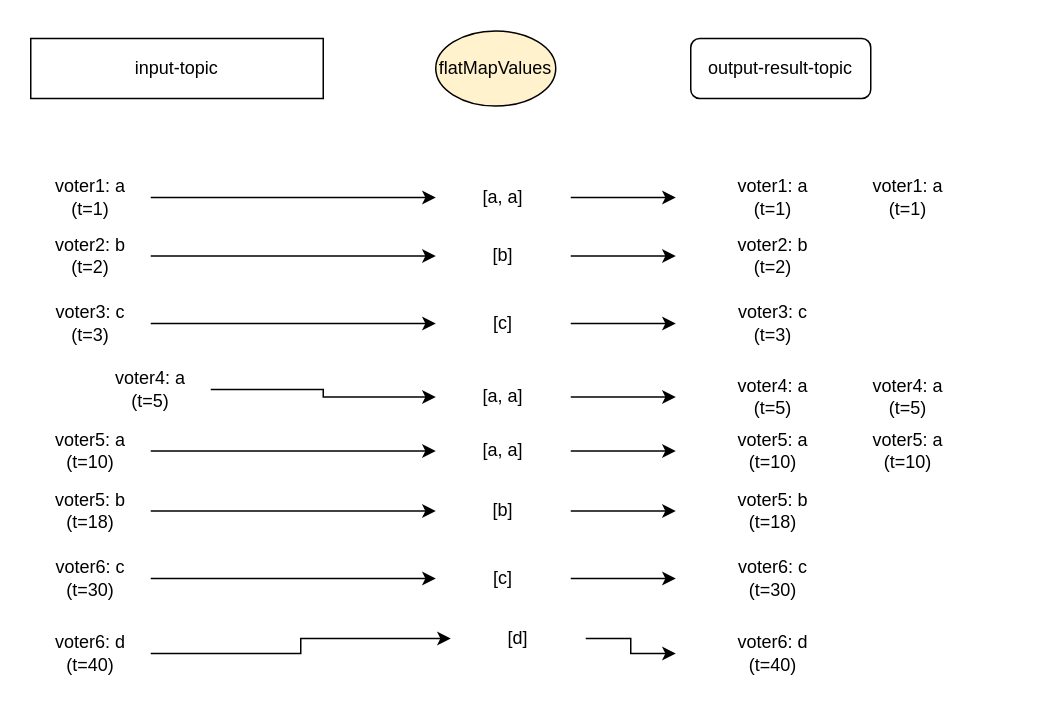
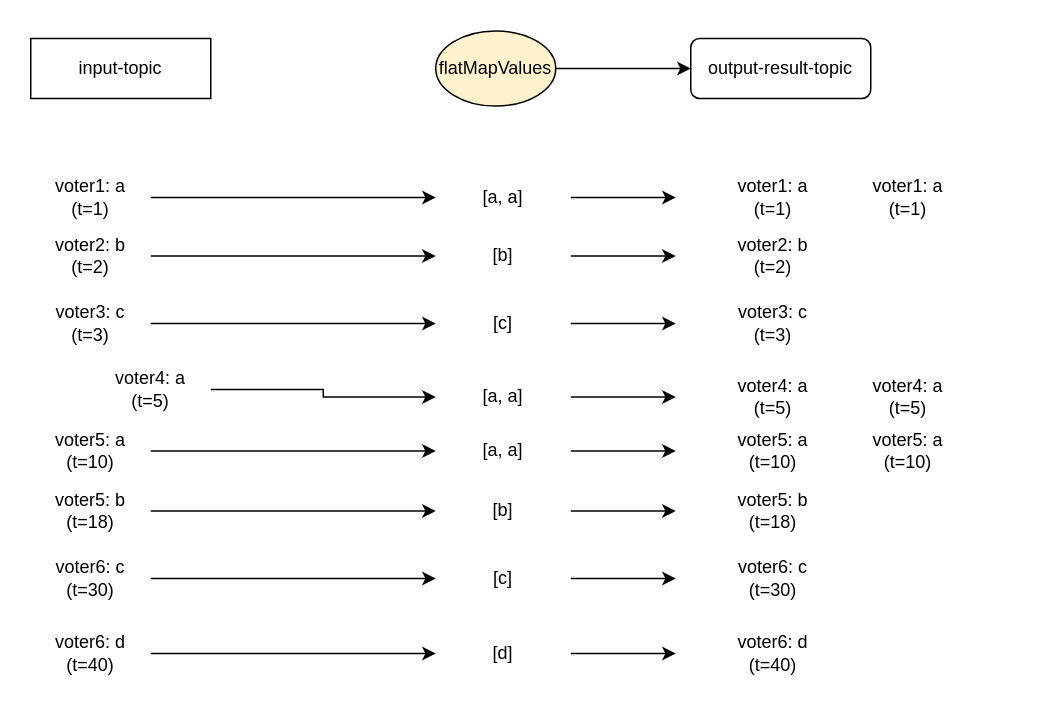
  <mxCell id="0" />
  <mxCell id="1" parent="0" />
- <mxCell id="2" value="&lt;div&gt;&lt;font&gt;input-topic&lt;/font&gt;&lt;/div&gt;" style="rounded=0;whiteSpace=wrap;html=1;strokeColor=#000000;fontColor=#000000;" parent="1" vertex="1"><mxGeometry x="20" y="25" width="195" height="40" as="geometry" /></mxCell>
+ <mxCell id="2" value="&lt;div&gt;&lt;font&gt;input-topic&lt;/font&gt;&lt;/div&gt;" style="rounded=0;whiteSpace=wrap;html=1;strokeColor=#000000;fontColor=#000000;" parent="1" vertex="1"><mxGeometry x="20" y="25" width="120" height="40" as="geometry" /></mxCell>
+ <mxCell id="3" style="edgeStyle=orthogonalEdgeStyle;rounded=0;orthogonalLoop=1;jettySize=auto;html=1;entryX=0;entryY=0.5;entryDx=0;entryDy=0;" parent="1" source="4" target="5" edge="1"><mxGeometry relative="1" as="geometry" /></mxCell>
  <mxCell id="4" value="flatMapValues" style="ellipse;whiteSpace=wrap;html=1;strokeColor=#000000;fontColor=#000000;fillColor=#fff2cc;" parent="1" vertex="1"><mxGeometry x="290" y="20" width="80" height="50" as="geometry" /></mxCell>
  <mxCell id="5" value="output-result-topic" style="whiteSpace=wrap;html=1;strokeColor=#000000;fontColor=#000000;rounded=1;" parent="1" vertex="1"><mxGeometry x="460" y="25" width="120" height="40" as="geometry" /></mxCell>
  <mxCell id="6" style="edgeStyle=orthogonalEdgeStyle;rounded=0;orthogonalLoop=1;jettySize=auto;html=1;entryX=0;entryY=0.5;entryDx=0;entryDy=0;" parent="1" source="7" target="9" edge="1"><mxGeometry relative="1" as="geometry" /></mxCell>
  <mxCell id="7" value="voter1: a&lt;div&gt;(t=1)&lt;/div&gt;" style="text;html=1;align=center;verticalAlign=middle;whiteSpace=wrap;rounded=0;fontColor=#000000;" parent="1" vertex="1"><mxGeometry x="20" y="116" width="80" height="30" as="geometry" /></mxCell>
  <mxCell id="8" style="edgeStyle=orthogonalEdgeStyle;rounded=0;orthogonalLoop=1;jettySize=auto;html=1;" parent="1" source="9" target="10" edge="1"><mxGeometry relative="1" as="geometry" /></mxCell>
  <mxCell id="9" value="[a, a]" style="text;html=1;align=center;verticalAlign=middle;whiteSpace=wrap;rounded=0;fontColor=#000000;" parent="1" vertex="1"><mxGeometry x="290" y="116" width="90" height="30" as="geometry" /></mxCell>
  <mxCell id="10" value="&lt;div&gt;&lt;span style=&quot;background-color: initial;&quot;&gt;voter1: a&lt;/span&gt;&lt;/div&gt;&lt;div&gt;&lt;span style=&quot;background-color: initial;&quot;&gt;(t=1)&lt;/span&gt;&lt;br&gt;&lt;/div&gt;" style="text;html=1;align=center;verticalAlign=middle;whiteSpace=wrap;rounded=0;fontColor=#000000;" parent="1" vertex="1"><mxGeometry x="450" y="116" width="130" height="30" as="geometry" /></mxCell>
  <mxCell id="11" style="edgeStyle=orthogonalEdgeStyle;rounded=0;orthogonalLoop=1;jettySize=auto;html=1;entryX=0;entryY=0.5;entryDx=0;entryDy=0;" parent="1" source="12" target="14" edge="1"><mxGeometry relative="1" as="geometry" /></mxCell>
  <mxCell id="12" value="voter2: b&lt;div&gt;(t=2)&lt;/div&gt;" style="text;html=1;align=center;verticalAlign=middle;whiteSpace=wrap;rounded=0;fontColor=#000000;" parent="1" vertex="1"><mxGeometry x="20" y="155" width="80" height="30" as="geometry" /></mxCell>
  <mxCell id="13" style="edgeStyle=orthogonalEdgeStyle;rounded=0;orthogonalLoop=1;jettySize=auto;html=1;entryX=0;entryY=0.5;entryDx=0;entryDy=0;" parent="1" source="14" target="15" edge="1"><mxGeometry relative="1" as="geometry" /></mxCell>
  <mxCell id="14" value="[b]" style="text;html=1;align=center;verticalAlign=middle;whiteSpace=wrap;rounded=0;fontColor=#000000;" parent="1" vertex="1"><mxGeometry x="290" y="155" width="90" height="30" as="geometry" /></mxCell>
  <mxCell id="15" value="&lt;div&gt;&lt;span style=&quot;background-color: initial;&quot;&gt;voter2: b&lt;/span&gt;&lt;/div&gt;&lt;div&gt;&lt;span style=&quot;background-color: initial;&quot;&gt;(t=2)&lt;/span&gt;&lt;br&gt;&lt;/div&gt;" style="text;html=1;align=center;verticalAlign=middle;whiteSpace=wrap;rounded=0;fontColor=#000000;" parent="1" vertex="1"><mxGeometry x="450" y="155" width="130" height="30" as="geometry" /></mxCell>
  <mxCell id="16" style="edgeStyle=orthogonalEdgeStyle;rounded=0;orthogonalLoop=1;jettySize=auto;html=1;entryX=0;entryY=0.5;entryDx=0;entryDy=0;" parent="1" source="17" target="19" edge="1"><mxGeometry relative="1" as="geometry" /></mxCell>
  <mxCell id="17" value="voter3: c&lt;div&gt;(t=3)&lt;/div&gt;" style="text;html=1;align=center;verticalAlign=middle;whiteSpace=wrap;rounded=0;fontColor=#000000;" parent="1" vertex="1"><mxGeometry x="20" y="200" width="80" height="30" as="geometry" /></mxCell>
  <mxCell id="18" style="edgeStyle=orthogonalEdgeStyle;rounded=0;orthogonalLoop=1;jettySize=auto;html=1;" parent="1" source="19" target="20" edge="1"><mxGeometry relative="1" as="geometry" /></mxCell>
  <mxCell id="19" value="[c]" style="text;html=1;align=center;verticalAlign=middle;whiteSpace=wrap;rounded=0;fontColor=#000000;" parent="1" vertex="1"><mxGeometry x="290" y="200" width="90" height="30" as="geometry" /></mxCell>
  <mxCell id="20" value="&lt;div&gt;&lt;span style=&quot;background-color: initial;&quot;&gt;voter3: c&lt;/span&gt;&lt;/div&gt;&lt;div&gt;&lt;span style=&quot;background-color: initial;&quot;&gt;(t=3)&lt;/span&gt;&lt;br&gt;&lt;/div&gt;" style="text;html=1;align=center;verticalAlign=middle;whiteSpace=wrap;rounded=0;fontColor=#000000;" parent="1" vertex="1"><mxGeometry x="450" y="195" width="130" height="40" as="geometry" /></mxCell>
  <mxCell id="21" style="edgeStyle=orthogonalEdgeStyle;rounded=0;orthogonalLoop=1;jettySize=auto;html=1;entryX=0;entryY=0.5;entryDx=0;entryDy=0;" parent="1" source="22" target="24" edge="1"><mxGeometry relative="1" as="geometry" /></mxCell>
  <mxCell id="22" value="voter4: a&lt;div&gt;(t=5)&lt;/div&gt;" style="text;html=1;align=center;verticalAlign=middle;whiteSpace=wrap;rounded=0;fontColor=#000000;" parent="1" vertex="1"><mxGeometry x="60" y="244" width="80" height="30" as="geometry" /></mxCell>
  <mxCell id="23" style="edgeStyle=orthogonalEdgeStyle;rounded=0;orthogonalLoop=1;jettySize=auto;html=1;" parent="1" source="24" target="25" edge="1"><mxGeometry relative="1" as="geometry" /></mxCell>
  <mxCell id="24" value="[a, a]" style="text;html=1;align=center;verticalAlign=middle;whiteSpace=wrap;rounded=0;fontColor=#000000;" parent="1" vertex="1"><mxGeometry x="290" y="249" width="90" height="30" as="geometry" /></mxCell>
  <mxCell id="25" value="&lt;div&gt;&lt;span style=&quot;background-color: initial;&quot;&gt;voter4: a&lt;/span&gt;&lt;/div&gt;&lt;div&gt;&lt;span style=&quot;background-color: initial;&quot;&gt;(t=5&lt;/span&gt;&lt;span style=&quot;background-color: initial; text-wrap: nowrap; color: rgba(0, 0, 0, 0); font-family: monospace; font-size: 0px; text-align: start;&quot;&gt;%3CmxGraphModel%3E%3Croot%3E%3CmxCell%20id%3D%220%22%2F%3E%3CmxCell%20id%3D%221%22%20parent%3D%220%22%2F%3E%3CmxCell%20id%3D%222%22%20style%3D%22edgeStyle%3DorthogonalEdgeStyle%3Brounded%3D0%3BorthogonalLoop%3D1%3BjettySize%3Dauto%3Bhtml%3D1%3BentryX%3D0%3BentryY%3D0.5%3BentryDx%3D0%3BentryDy%3D0%3B%22%20edge%3D%221%22%20source%3D%223%22%20target%3D%225%22%20parent%3D%221%22%3E%3CmxGeometry%20relative%3D%221%22%20as%3D%22geometry%22%2F%3E%3C%2FmxCell%3E%3CmxCell%20id%3D%223%22%20value%3D%22voter3%3A%20c%26lt%3Bdiv%26gt%3B(t%3D3)%26lt%3B%2Fdiv%26gt%3B%22%20style%3D%22text%3Bhtml%3D1%3Balign%3Dcenter%3BverticalAlign%3Dmiddle%3BwhiteSpace%3Dwrap%3Brounded%3D0%3BfontColor%3D%23000000%3B%22%20vertex%3D%221%22%20parent%3D%221%22%3E%3CmxGeometry%20x%3D%2280%22%20y%3D%22330%22%20width%3D%2280%22%20height%3D%2230%22%20as%3D%22geometry%22%2F%3E%3C%2FmxCell%3E%3CmxCell%20id%3D%224%22%20style%3D%22edgeStyle%3DorthogonalEdgeStyle%3Brounded%3D0%3BorthogonalLoop%3D1%3BjettySize%3Dauto%3Bhtml%3D1%3B%22%20edge%3D%221%22%20source%3D%225%22%20target%3D%226%22%20parent%3D%221%22%3E%3CmxGeometry%20relative%3D%221%22%20as%3D%22geometry%22%2F%3E%3C%2FmxCell%3E%3CmxCell%20id%3D%225%22%20value%3D%22branch-other%22%20style%3D%22text%3Bhtml%3D1%3Balign%3Dcenter%3BverticalAlign%3Dmiddle%3BwhiteSpace%3Dwrap%3Brounded%3D0%3BfontColor%3D%23000000%3B%22%20vertex%3D%221%22%20parent%3D%221%22%3E%3CmxGeometry%20x%3D%22350%22%20y%3D%22330%22%20width%3D%2280%22%20height%3D%2230%22%20as%3D%22geometry%22%2F%3E%3C%2FmxCell%3E%3CmxCell%20id%3D%226%22%20value%3D%22%26lt%3Bdiv%26gt%3Boutput-other-topic%26lt%3Bbr%26gt%3B%26lt%3B%2Fdiv%26gt%3Bvoter3%3A%20c%26lt%3Bspan%20style%3D%26quot%3Bbackground-color%3A%20initial%3B%26quot%3B%26gt%3B(t%3D3)%26lt%3B%2Fspan%26gt%3B%22%20style%3D%22text%3Bhtml%3D1%3Balign%3Dcenter%3BverticalAlign%3Dmiddle%3BwhiteSpace%3Dwrap%3Brounded%3D0%3BfontColor%3D%23000000%3B%22%20vertex%3D%221%22%20parent%3D%221%22%3E%3CmxGeometry%20x%3D%22510%22%20y%3D%22330%22%20width%3D%22130%22%20height%3D%2230%22%20as%3D%22geometry%22%2F%3E%3C%2FmxCell%3E%3C%2Froot%3E%3C%2FmxGraphModel%3E&lt;/span&gt;&lt;span style=&quot;background-color: initial;&quot;&gt;)&lt;/span&gt;&lt;br&gt;&lt;/div&gt;" style="text;html=1;align=center;verticalAlign=middle;whiteSpace=wrap;rounded=0;fontColor=#000000;" parent="1" vertex="1"><mxGeometry x="450" y="249" width="130" height="30" as="geometry" /></mxCell>
  <mxCell id="26" style="edgeStyle=orthogonalEdgeStyle;rounded=0;orthogonalLoop=1;jettySize=auto;html=1;entryX=0;entryY=0.5;entryDx=0;entryDy=0;" parent="1" source="27" target="29" edge="1"><mxGeometry relative="1" as="geometry" /></mxCell>
  <mxCell id="27" value="voter5: a&lt;div&gt;(t=10)&lt;/div&gt;" style="text;html=1;align=center;verticalAlign=middle;whiteSpace=wrap;rounded=0;fontColor=#000000;" parent="1" vertex="1"><mxGeometry x="20" y="285" width="80" height="30" as="geometry" /></mxCell>
  <mxCell id="28" style="edgeStyle=orthogonalEdgeStyle;rounded=0;orthogonalLoop=1;jettySize=auto;html=1;" parent="1" source="29" target="30" edge="1"><mxGeometry relative="1" as="geometry" /></mxCell>
  <mxCell id="29" value="[a, a]" style="text;html=1;align=center;verticalAlign=middle;whiteSpace=wrap;rounded=0;fontColor=#000000;" parent="1" vertex="1"><mxGeometry x="290" y="285" width="90" height="30" as="geometry" /></mxCell>
  <mxCell id="30" value="&lt;div&gt;&lt;span style=&quot;background-color: initial;&quot;&gt;voter5: a&lt;/span&gt;&lt;/div&gt;&lt;div&gt;&lt;span style=&quot;background-color: initial;&quot;&gt;(t=10)&lt;/span&gt;&lt;br&gt;&lt;/div&gt;" style="text;html=1;align=center;verticalAlign=middle;whiteSpace=wrap;rounded=0;fontColor=#000000;" parent="1" vertex="1"><mxGeometry x="450" y="285" width="130" height="30" as="geometry" /></mxCell>
  <mxCell id="31" style="edgeStyle=orthogonalEdgeStyle;rounded=0;orthogonalLoop=1;jettySize=auto;html=1;entryX=0;entryY=0.5;entryDx=0;entryDy=0;" parent="1" source="32" target="34" edge="1"><mxGeometry relative="1" as="geometry" /></mxCell>
  <mxCell id="32" value="voter5: b&lt;div&gt;(t=18)&lt;/div&gt;" style="text;html=1;align=center;verticalAlign=middle;whiteSpace=wrap;rounded=0;fontColor=#000000;" parent="1" vertex="1"><mxGeometry x="20" y="325" width="80" height="30" as="geometry" /></mxCell>
  <mxCell id="33" style="edgeStyle=orthogonalEdgeStyle;rounded=0;orthogonalLoop=1;jettySize=auto;html=1;" parent="1" source="34" target="35" edge="1"><mxGeometry relative="1" as="geometry" /></mxCell>
  <mxCell id="34" value="[b]" style="text;html=1;align=center;verticalAlign=middle;whiteSpace=wrap;rounded=0;fontColor=#000000;" parent="1" vertex="1"><mxGeometry x="290" y="325" width="90" height="30" as="geometry" /></mxCell>
  <mxCell id="35" value="&lt;div&gt;&lt;span style=&quot;background-color: initial;&quot;&gt;voter5: b&lt;/span&gt;&lt;/div&gt;&lt;div&gt;&lt;span style=&quot;background-color: initial;&quot;&gt;(t=18)&lt;/span&gt;&lt;br&gt;&lt;/div&gt;" style="text;html=1;align=center;verticalAlign=middle;whiteSpace=wrap;rounded=0;fontColor=#000000;" parent="1" vertex="1"><mxGeometry x="450" y="325" width="130" height="30" as="geometry" /></mxCell>
  <mxCell id="36" style="edgeStyle=orthogonalEdgeStyle;rounded=0;orthogonalLoop=1;jettySize=auto;html=1;entryX=0;entryY=0.5;entryDx=0;entryDy=0;" parent="1" source="37" target="39" edge="1"><mxGeometry relative="1" as="geometry" /></mxCell>
  <mxCell id="37" value="voter6: c&lt;div&gt;(t=30)&lt;/div&gt;" style="text;html=1;align=center;verticalAlign=middle;whiteSpace=wrap;rounded=0;fontColor=#000000;" parent="1" vertex="1"><mxGeometry x="20" y="370" width="80" height="30" as="geometry" /></mxCell>
  <mxCell id="38" style="edgeStyle=orthogonalEdgeStyle;rounded=0;orthogonalLoop=1;jettySize=auto;html=1;" parent="1" source="39" target="40" edge="1"><mxGeometry relative="1" as="geometry" /></mxCell>
  <mxCell id="39" value="[c]" style="text;html=1;align=center;verticalAlign=middle;whiteSpace=wrap;rounded=0;fontColor=#000000;" parent="1" vertex="1"><mxGeometry x="290" y="370" width="90" height="30" as="geometry" /></mxCell>
  <mxCell id="40" value="&lt;div&gt;&lt;span style=&quot;background-color: initial;&quot;&gt;voter6: c&lt;/span&gt;&lt;/div&gt;&lt;div&gt;&lt;span style=&quot;background-color: initial;&quot;&gt;(t=30)&lt;/span&gt;&lt;br&gt;&lt;/div&gt;" style="text;html=1;align=center;verticalAlign=middle;whiteSpace=wrap;rounded=0;fontColor=#000000;" parent="1" vertex="1"><mxGeometry x="450" y="365" width="130" height="40" as="geometry" /></mxCell>
  <mxCell id="41" style="edgeStyle=orthogonalEdgeStyle;rounded=0;orthogonalLoop=1;jettySize=auto;html=1;entryX=0;entryY=0.5;entryDx=0;entryDy=0;" parent="1" source="42" target="44" edge="1"><mxGeometry relative="1" as="geometry" /></mxCell>
  <mxCell id="42" value="voter6: d&lt;div&gt;(t=40)&lt;/div&gt;" style="text;html=1;align=center;verticalAlign=middle;whiteSpace=wrap;rounded=0;fontColor=#000000;" parent="1" vertex="1"><mxGeometry x="20" y="420" width="80" height="30" as="geometry" /></mxCell>
  <mxCell id="43" style="edgeStyle=orthogonalEdgeStyle;rounded=0;orthogonalLoop=1;jettySize=auto;html=1;" parent="1" source="44" target="45" edge="1"><mxGeometry relative="1" as="geometry" /></mxCell>
- <mxCell id="44" value="[d]" style="text;html=1;align=center;verticalAlign=middle;whiteSpace=wrap;rounded=0;fontColor=#000000;" parent="1" vertex="1"><mxGeometry x="300" y="410" width="90" height="30" as="geometry" /></mxCell>
+ <mxCell id="44" value="[d]" style="text;html=1;align=center;verticalAlign=middle;whiteSpace=wrap;rounded=0;fontColor=#000000;" parent="1" vertex="1"><mxGeometry x="290" y="420" width="90" height="30" as="geometry" /></mxCell>
  <mxCell id="45" value="&lt;div&gt;&lt;span style=&quot;background-color: initial;&quot;&gt;voter6: d&lt;/span&gt;&lt;/div&gt;&lt;div&gt;&lt;span style=&quot;background-color: initial;&quot;&gt;(t=40)&lt;/span&gt;&lt;/div&gt;" style="text;html=1;align=center;verticalAlign=middle;whiteSpace=wrap;rounded=0;fontColor=#000000;" parent="1" vertex="1"><mxGeometry x="450" y="415" width="130" height="40" as="geometry" /></mxCell>
  <mxCell id="46" value="&lt;div&gt;&lt;span style=&quot;background-color: initial;&quot;&gt;voter1: a&lt;/span&gt;&lt;/div&gt;&lt;div&gt;&lt;span style=&quot;background-color: initial;&quot;&gt;(t=1)&lt;/span&gt;&lt;br&gt;&lt;/div&gt;" style="text;html=1;align=center;verticalAlign=middle;whiteSpace=wrap;rounded=0;fontColor=#000000;" parent="1" vertex="1"><mxGeometry x="540" y="116" width="130" height="30" as="geometry" /></mxCell>
  <mxCell id="47" value="&lt;div&gt;&lt;span style=&quot;background-color: initial;&quot;&gt;voter4: a&lt;/span&gt;&lt;/div&gt;&lt;div&gt;&lt;span style=&quot;background-color: initial;&quot;&gt;(t=5&lt;/span&gt;&lt;span style=&quot;background-color: initial; text-wrap: nowrap; color: rgba(0, 0, 0, 0); font-family: monospace; font-size: 0px; text-align: start;&quot;&gt;%3CmxGraphModel%3E%3Croot%3E%3CmxCell%20id%3D%220%22%2F%3E%3CmxCell%20id%3D%221%22%20parent%3D%220%22%2F%3E%3CmxCell%20id%3D%222%22%20style%3D%22edgeStyle%3DorthogonalEdgeStyle%3Brounded%3D0%3BorthogonalLoop%3D1%3BjettySize%3Dauto%3Bhtml%3D1%3BentryX%3D0%3BentryY%3D0.5%3BentryDx%3D0%3BentryDy%3D0%3B%22%20edge%3D%221%22%20source%3D%223%22%20target%3D%225%22%20parent%3D%221%22%3E%3CmxGeometry%20relative%3D%221%22%20as%3D%22geometry%22%2F%3E%3C%2FmxCell%3E%3CmxCell%20id%3D%223%22%20value%3D%22voter3%3A%20c%26lt%3Bdiv%26gt%3B(t%3D3)%26lt%3B%2Fdiv%26gt%3B%22%20style%3D%22text%3Bhtml%3D1%3Balign%3Dcenter%3BverticalAlign%3Dmiddle%3BwhiteSpace%3Dwrap%3Brounded%3D0%3BfontColor%3D%23000000%3B%22%20vertex%3D%221%22%20parent%3D%221%22%3E%3CmxGeometry%20x%3D%2280%22%20y%3D%22330%22%20width%3D%2280%22%20height%3D%2230%22%20as%3D%22geometry%22%2F%3E%3C%2FmxCell%3E%3CmxCell%20id%3D%224%22%20style%3D%22edgeStyle%3DorthogonalEdgeStyle%3Brounded%3D0%3BorthogonalLoop%3D1%3BjettySize%3Dauto%3Bhtml%3D1%3B%22%20edge%3D%221%22%20source%3D%225%22%20target%3D%226%22%20parent%3D%221%22%3E%3CmxGeometry%20relative%3D%221%22%20as%3D%22geometry%22%2F%3E%3C%2FmxCell%3E%3CmxCell%20id%3D%225%22%20value%3D%22branch-other%22%20style%3D%22text%3Bhtml%3D1%3Balign%3Dcenter%3BverticalAlign%3Dmiddle%3BwhiteSpace%3Dwrap%3Brounded%3D0%3BfontColor%3D%23000000%3B%22%20vertex%3D%221%22%20parent%3D%221%22%3E%3CmxGeometry%20x%3D%22350%22%20y%3D%22330%22%20width%3D%2280%22%20height%3D%2230%22%20as%3D%22geometry%22%2F%3E%3C%2FmxCell%3E%3CmxCell%20id%3D%226%22%20value%3D%22%26lt%3Bdiv%26gt%3Boutput-other-topic%26lt%3Bbr%26gt%3B%26lt%3B%2Fdiv%26gt%3Bvoter3%3A%20c%26lt%3Bspan%20style%3D%26quot%3Bbackground-color%3A%20initial%3B%26quot%3B%26gt%3B(t%3D3)%26lt%3B%2Fspan%26gt%3B%22%20style%3D%22text%3Bhtml%3D1%3Balign%3Dcenter%3BverticalAlign%3Dmiddle%3BwhiteSpace%3Dwrap%3Brounded%3D0%3BfontColor%3D%23000000%3B%22%20vertex%3D%221%22%20parent%3D%221%22%3E%3CmxGeometry%20x%3D%22510%22%20y%3D%22330%22%20width%3D%22130%22%20height%3D%2230%22%20as%3D%22geometry%22%2F%3E%3C%2FmxCell%3E%3C%2Froot%3E%3C%2FmxGraphModel%3E&lt;/span&gt;&lt;span style=&quot;background-color: initial;&quot;&gt;)&lt;/span&gt;&lt;br&gt;&lt;/div&gt;" style="text;html=1;align=center;verticalAlign=middle;whiteSpace=wrap;rounded=0;fontColor=#000000;" parent="1" vertex="1"><mxGeometry x="540" y="249" width="130" height="30" as="geometry" /></mxCell>
  <mxCell id="48" value="&lt;div&gt;&lt;span style=&quot;background-color: initial;&quot;&gt;voter5: a&lt;/span&gt;&lt;/div&gt;&lt;div&gt;&lt;span style=&quot;background-color: initial;&quot;&gt;(t=10)&lt;/span&gt;&lt;br&gt;&lt;/div&gt;" style="text;html=1;align=center;verticalAlign=middle;whiteSpace=wrap;rounded=0;fontColor=#000000;" parent="1" vertex="1"><mxGeometry x="540" y="285" width="130" height="30" as="geometry" /></mxCell>
